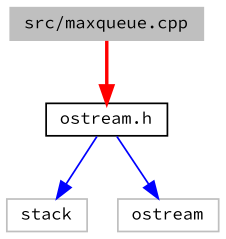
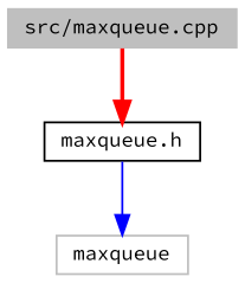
  digraph {
    fontname="Source Code Pro"
    node [color=grey75 fillcolor=white fontname="Source Code Pro" fontsize=10 shape=record style=filled]
    edge [color=blue fontname="Source Code Pro" fontsize=10 labelfontname=Helvetica labelfontsize=10 style=solid]
    n1 [fillcolor=grey75 fontcolor=black height=0.2 label="src/maxqueue.cpp" width=0.4]
-   n2 [color=black height=0.2 label="ostream.h" width=0.4]
-   n3 [height=0.2 label=stack width=0.4]
-   n4 [height=0.2 label=ostream width=0.4]
+   n2 [color=black height=0.2 label="maxqueue.h" width=0.4]
+   n4 [height=0.2 label=maxqueue width=0.4]
    n1 -> n2 [color=red style=bold]
-   n2 -> n3
    n2 -> n4
  }
